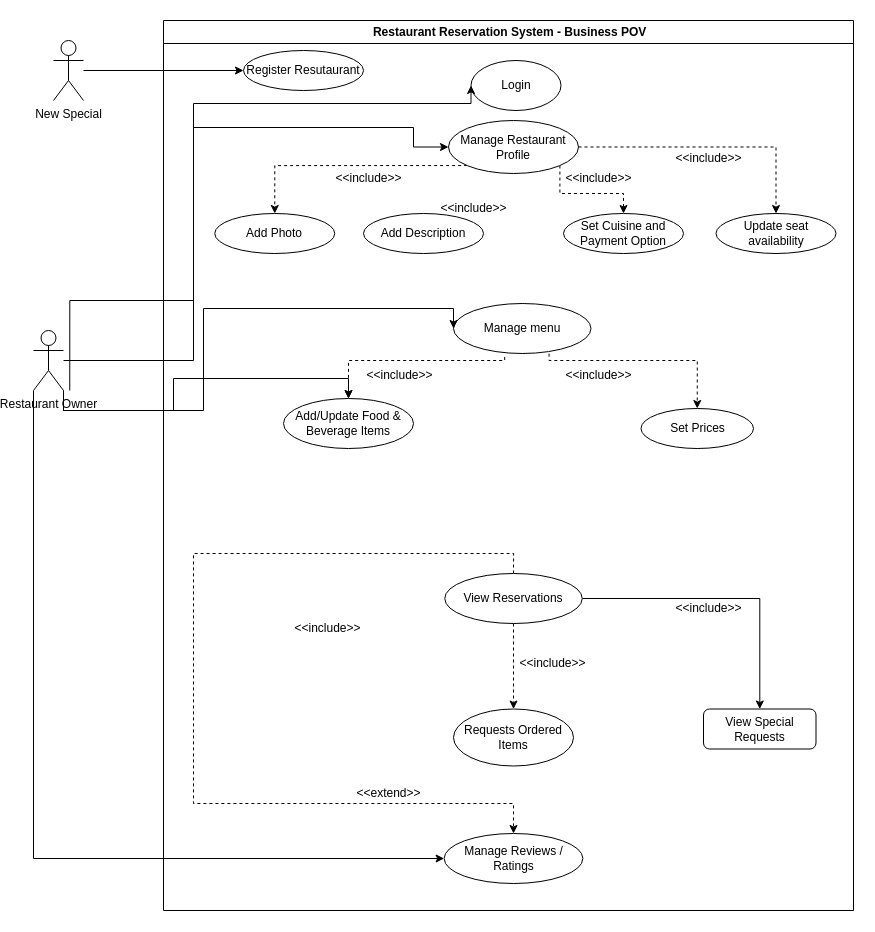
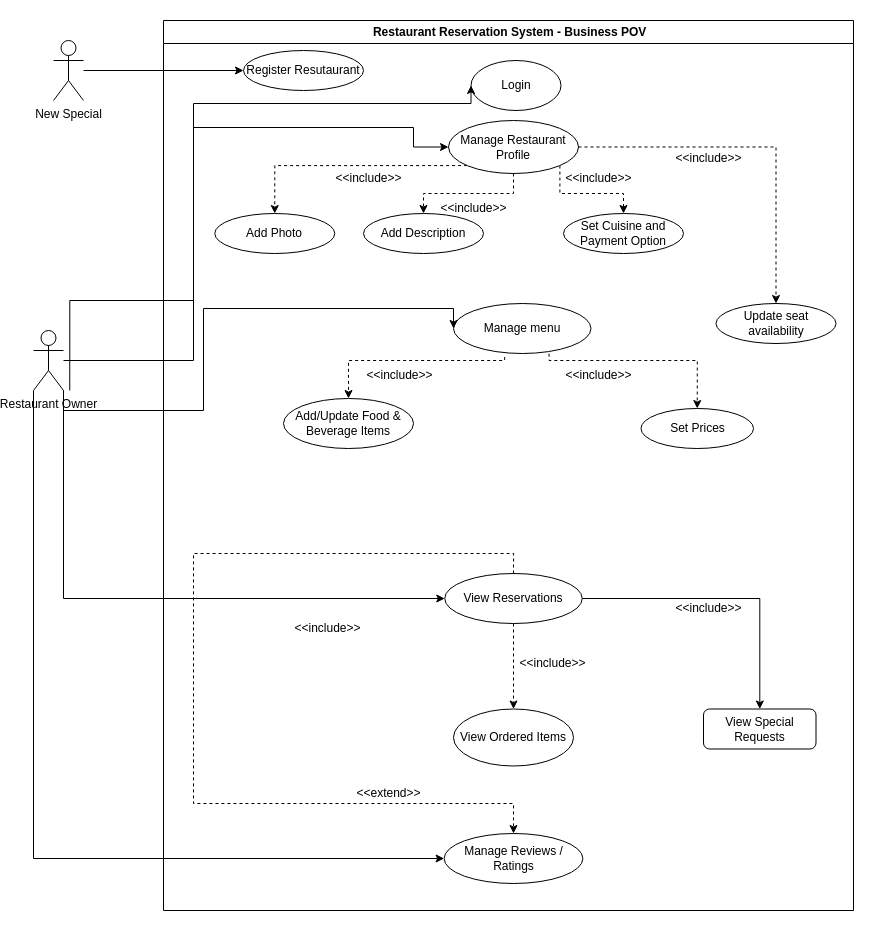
  <mxCell id="0" />
  <mxCell id="1" parent="0" />
  <mxCell id="2" value="&amp;nbsp;Restaurant Reservation System - Business POV" style="swimlane;whiteSpace=wrap;html=1;" parent="1" vertex="1"><mxGeometry x="150" y="20" width="690" height="890" as="geometry" /></mxCell>
  <mxCell id="3" value="Login" style="ellipse;whiteSpace=wrap;html=1;" parent="2" vertex="1"><mxGeometry x="307.5" y="40" width="90" height="50" as="geometry" /></mxCell>
  <mxCell id="4" style="edgeStyle=orthogonalEdgeStyle;rounded=0;orthogonalLoop=1;jettySize=auto;html=1;exitX=0;exitY=1;exitDx=0;exitDy=0;entryX=0.5;entryY=0;entryDx=0;entryDy=0;dashed=1;" parent="2" source="7" target="8" edge="1"><mxGeometry relative="1" as="geometry" /></mxCell>
  <mxCell id="5" style="edgeStyle=orthogonalEdgeStyle;rounded=0;orthogonalLoop=1;jettySize=auto;html=1;exitX=1;exitY=1;exitDx=0;exitDy=0;entryX=0.5;entryY=0;entryDx=0;entryDy=0;dashed=1;" parent="2" source="7" target="10" edge="1"><mxGeometry relative="1" as="geometry" /></mxCell>
  <mxCell id="6" style="edgeStyle=orthogonalEdgeStyle;rounded=0;orthogonalLoop=1;jettySize=auto;html=1;entryX=0.5;entryY=0;entryDx=0;entryDy=0;dashed=1;" parent="2" source="7" target="35" edge="1"><mxGeometry relative="1" as="geometry" /></mxCell>
  <mxCell id="7" value="Manage Restaurant Profile" style="ellipse;whiteSpace=wrap;html=1;" parent="2" vertex="1"><mxGeometry x="285" y="100" width="130" height="53" as="geometry" /></mxCell>
  <mxCell id="8" value="Add Photo" style="ellipse;whiteSpace=wrap;html=1;" parent="2" vertex="1"><mxGeometry x="51.25" y="193" width="120" height="40" as="geometry" /></mxCell>
  <mxCell id="9" value="Add Description" style="ellipse;whiteSpace=wrap;html=1;" parent="2" vertex="1"><mxGeometry x="200" y="193" width="120" height="40" as="geometry" /></mxCell>
  <mxCell id="10" value="Set Cuisine and Payment Option" style="ellipse;whiteSpace=wrap;html=1;" parent="2" vertex="1"><mxGeometry x="400" y="193" width="120" height="40" as="geometry" /></mxCell>
  <mxCell id="11" style="edgeStyle=orthogonalEdgeStyle;rounded=0;orthogonalLoop=1;jettySize=auto;html=1;entryX=0.5;entryY=0;entryDx=0;entryDy=0;dashed=1;exitX=0.695;exitY=1.004;exitDx=0;exitDy=0;exitPerimeter=0;" parent="2" source="13" target="14" edge="1"><mxGeometry relative="1" as="geometry"><Array as="points"><mxPoint x="386" y="340" /><mxPoint x="534" y="340" /></Array></mxGeometry></mxCell>
  <mxCell id="12" style="edgeStyle=orthogonalEdgeStyle;rounded=0;orthogonalLoop=1;jettySize=auto;html=1;entryX=0.5;entryY=0;entryDx=0;entryDy=0;dashed=1;exitX=0.372;exitY=1.071;exitDx=0;exitDy=0;exitPerimeter=0;" parent="2" source="13" target="15" edge="1"><mxGeometry relative="1" as="geometry"><Array as="points"><mxPoint x="341" y="340" /><mxPoint x="185" y="340" /></Array></mxGeometry></mxCell>
  <mxCell id="13" value="Manage menu" style="ellipse;whiteSpace=wrap;html=1;" parent="2" vertex="1"><mxGeometry x="290" y="283" width="137.5" height="50" as="geometry" /></mxCell>
  <mxCell id="14" value="Set Prices" style="ellipse;whiteSpace=wrap;html=1;" parent="2" vertex="1"><mxGeometry x="477.5" y="388" width="112.5" height="40" as="geometry" /></mxCell>
  <mxCell id="15" value="Add/Update Food &amp;amp; Beverage Items" style="ellipse;whiteSpace=wrap;html=1;" parent="2" vertex="1"><mxGeometry x="120" y="378" width="130" height="50" as="geometry" /></mxCell>
  <mxCell id="16" style="edgeStyle=orthogonalEdgeStyle;rounded=0;orthogonalLoop=1;jettySize=auto;html=1;dashed=0;" parent="2" source="19" target="21" edge="1"><mxGeometry relative="1" as="geometry" /></mxCell>
  <mxCell id="17" style="edgeStyle=orthogonalEdgeStyle;rounded=0;orthogonalLoop=1;jettySize=auto;html=1;entryX=0.5;entryY=0;entryDx=0;entryDy=0;dashed=1;exitX=0.5;exitY=1;exitDx=0;exitDy=0;" parent="2" source="19" target="20" edge="1"><mxGeometry relative="1" as="geometry"><Array as="points"><mxPoint x="350" y="680" /><mxPoint x="350" y="680" /></Array></mxGeometry></mxCell>
  <mxCell id="18" style="edgeStyle=orthogonalEdgeStyle;rounded=0;orthogonalLoop=1;jettySize=auto;html=1;entryX=0.5;entryY=0;entryDx=0;entryDy=0;dashed=1;" parent="2" source="19" target="22" edge="1"><mxGeometry relative="1" as="geometry"><Array as="points"><mxPoint x="350" y="533" /><mxPoint x="30" y="533" /><mxPoint x="30" y="783" /><mxPoint x="350" y="783" /></Array></mxGeometry></mxCell>
  <mxCell id="19" value="View Reservations" style="ellipse;whiteSpace=wrap;html=1;" parent="2" vertex="1"><mxGeometry x="281.25" y="553" width="137.5" height="50" as="geometry" /></mxCell>
- <mxCell id="20" value="Requests Ordered Items" style="ellipse;whiteSpace=wrap;html=1;" parent="2" vertex="1"><mxGeometry x="290" y="688.5" width="120" height="57" as="geometry" /></mxCell>
+ <mxCell id="20" value="View Ordered Items" style="ellipse;whiteSpace=wrap;html=1;" parent="2" vertex="1"><mxGeometry x="290" y="688.5" width="120" height="57" as="geometry" /></mxCell>
  <mxCell id="21" value="View Special Requests" style="whiteSpace=wrap;html=1;rounded=1;" parent="2" vertex="1"><mxGeometry x="540" y="688.5" width="112.5" height="40" as="geometry" /></mxCell>
  <mxCell id="22" value="Manage Reviews / Ratings" style="ellipse;whiteSpace=wrap;html=1;" parent="2" vertex="1"><mxGeometry x="280.63" y="813" width="138.75" height="50" as="geometry" /></mxCell>
  <mxCell id="23" value="&amp;lt;&amp;lt;include&amp;gt;&amp;gt;" style="text;html=1;align=center;verticalAlign=middle;resizable=0;points=[];autosize=1;strokeColor=none;fillColor=none;" parent="2" vertex="1"><mxGeometry x="160" y="143" width="90" height="30" as="geometry" /></mxCell>
+ <mxCell id="24" style="edgeStyle=orthogonalEdgeStyle;rounded=0;orthogonalLoop=1;jettySize=auto;html=1;exitX=0.5;exitY=1;exitDx=0;exitDy=0;entryX=0.5;entryY=0;entryDx=0;entryDy=0;dashed=1;" parent="2" source="7" target="9" edge="1"><mxGeometry relative="1" as="geometry"><mxPoint x="318" y="157" as="sourcePoint" /><mxPoint x="174" y="203" as="targetPoint" /></mxGeometry></mxCell>
  <mxCell id="25" value="&amp;lt;&amp;lt;include&amp;gt;&amp;gt;" style="text;html=1;align=center;verticalAlign=middle;resizable=0;points=[];autosize=1;strokeColor=none;fillColor=none;" parent="2" vertex="1"><mxGeometry x="265" y="173" width="90" height="30" as="geometry" /></mxCell>
  <mxCell id="26" value="&amp;lt;&amp;lt;include&amp;gt;&amp;gt;" style="text;html=1;align=center;verticalAlign=middle;resizable=0;points=[];autosize=1;strokeColor=none;fillColor=none;" parent="2" vertex="1"><mxGeometry x="390" y="143" width="90" height="30" as="geometry" /></mxCell>
  <mxCell id="27" value="&amp;lt;&amp;lt;include&amp;gt;&amp;gt;" style="text;html=1;align=center;verticalAlign=middle;resizable=0;points=[];autosize=1;strokeColor=none;fillColor=none;" parent="2" vertex="1"><mxGeometry x="190.63" y="340" width="90" height="30" as="geometry" /></mxCell>
  <mxCell id="28" value="&amp;lt;&amp;lt;include&amp;gt;&amp;gt;" style="text;html=1;align=center;verticalAlign=middle;resizable=0;points=[];autosize=1;strokeColor=none;fillColor=none;" parent="2" vertex="1"><mxGeometry x="118.75" y="593" width="90" height="30" as="geometry" /></mxCell>
  <mxCell id="29" value="&amp;lt;&amp;lt;include&amp;gt;&amp;gt;" style="text;html=1;align=center;verticalAlign=middle;resizable=0;points=[];autosize=1;strokeColor=none;fillColor=none;" parent="2" vertex="1"><mxGeometry x="500" y="573" width="90" height="30" as="geometry" /></mxCell>
  <mxCell id="30" value="&lt;div style=&quot;line-height: 50%;&quot;&gt;&amp;lt;&amp;lt;include&amp;gt;&amp;gt;&lt;/div&gt;" style="text;html=1;align=center;verticalAlign=middle;resizable=0;points=[];autosize=1;strokeColor=none;fillColor=none;strokeWidth=1;" parent="2" vertex="1"><mxGeometry x="344" y="633" width="90" height="20" as="geometry" /></mxCell>
  <mxCell id="31" value="&lt;div style=&quot;line-height: 50%;&quot;&gt;&amp;lt;&amp;lt;extend&amp;gt;&amp;gt;&lt;/div&gt;" style="text;html=1;align=center;verticalAlign=middle;resizable=0;points=[];autosize=1;strokeColor=none;fillColor=none;strokeWidth=1;" parent="2" vertex="1"><mxGeometry x="180" y="763" width="90" height="20" as="geometry" /></mxCell>
  <mxCell id="32" style="edgeStyle=orthogonalEdgeStyle;rounded=0;orthogonalLoop=1;jettySize=auto;html=1;exitX=1;exitY=0.333;exitDx=0;exitDy=0;exitPerimeter=0;entryX=0;entryY=0.5;entryDx=0;entryDy=0;" parent="2" target="3" edge="1"><mxGeometry relative="1" as="geometry"><mxPoint x="-93.75" y="370.0" as="sourcePoint" /><mxPoint x="290" y="80" as="targetPoint" /><Array as="points"><mxPoint x="-94" y="280" /><mxPoint x="30" y="280" /><mxPoint x="30" y="83" /><mxPoint x="308" y="83" /></Array></mxGeometry></mxCell>
  <mxCell id="33" value="Register Resutaurant" style="ellipse;whiteSpace=wrap;html=1;" parent="2" vertex="1"><mxGeometry x="80" y="30" width="120" height="40" as="geometry" /></mxCell>
  <mxCell id="34" value="&amp;lt;&amp;lt;include&amp;gt;&amp;gt;" style="text;html=1;align=center;verticalAlign=middle;resizable=0;points=[];autosize=1;strokeColor=none;fillColor=none;" parent="2" vertex="1"><mxGeometry x="390" y="340" width="90" height="30" as="geometry" /></mxCell>
- <mxCell id="35" value="Update seat availability" style="ellipse;whiteSpace=wrap;html=1;" parent="2" vertex="1"><mxGeometry x="552.5" y="193" width="120" height="40" as="geometry" /></mxCell>
+ <mxCell id="35" value="Update seat availability" style="ellipse;whiteSpace=wrap;html=1;" parent="2" vertex="1"><mxGeometry x="552.5" y="283" width="120" height="40" as="geometry" /></mxCell>
  <mxCell id="36" value="&amp;lt;&amp;lt;include&amp;gt;&amp;gt;" style="text;html=1;align=center;verticalAlign=middle;resizable=0;points=[];autosize=1;strokeColor=none;fillColor=none;" parent="2" vertex="1"><mxGeometry x="500" y="123" width="90" height="30" as="geometry" /></mxCell>
  <mxCell id="37" style="edgeStyle=orthogonalEdgeStyle;rounded=0;orthogonalLoop=1;jettySize=auto;html=1;entryX=0;entryY=0.5;entryDx=0;entryDy=0;" parent="1" source="41" target="7" edge="1"><mxGeometry relative="1" as="geometry"><Array as="points"><mxPoint x="180" y="360" /><mxPoint x="180" y="127" /><mxPoint x="400" y="127" /></Array></mxGeometry></mxCell>
  <mxCell id="38" style="edgeStyle=orthogonalEdgeStyle;rounded=0;orthogonalLoop=1;jettySize=auto;html=1;exitX=1;exitY=1;exitDx=0;exitDy=0;exitPerimeter=0;entryX=0;entryY=0.5;entryDx=0;entryDy=0;" parent="1" source="41" target="13" edge="1"><mxGeometry relative="1" as="geometry"><Array as="points"><mxPoint x="50" y="410" /><mxPoint x="190" y="410" /><mxPoint x="190" y="308" /></Array></mxGeometry></mxCell>
- <mxCell id="39" style="edgeStyle=orthogonalEdgeStyle;rounded=0;orthogonalLoop=1;jettySize=auto;html=1;exitX=1;exitY=1;exitDx=0;exitDy=0;exitPerimeter=0;" parent="1" source="41" target="15" edge="1"><mxGeometry relative="1" as="geometry" /></mxCell>
+ <mxCell id="39" style="edgeStyle=orthogonalEdgeStyle;rounded=0;orthogonalLoop=1;jettySize=auto;html=1;exitX=1;exitY=1;exitDx=0;exitDy=0;exitPerimeter=0;entryX=0;entryY=0.5;entryDx=0;entryDy=0;" parent="1" source="41" target="19" edge="1"><mxGeometry relative="1" as="geometry" /></mxCell>
  <mxCell id="40" style="edgeStyle=orthogonalEdgeStyle;rounded=0;orthogonalLoop=1;jettySize=auto;html=1;exitX=0;exitY=1;exitDx=0;exitDy=0;exitPerimeter=0;entryX=0;entryY=0.5;entryDx=0;entryDy=0;" parent="1" source="41" target="22" edge="1"><mxGeometry relative="1" as="geometry" /></mxCell>
  <mxCell id="41" value="&lt;div&gt;Restaurant Owner&lt;/div&gt;" style="shape=umlActor;verticalLabelPosition=bottom;verticalAlign=top;html=1;outlineConnect=0;" parent="1" vertex="1"><mxGeometry x="20" y="330" width="30" height="60" as="geometry" /></mxCell>
  <mxCell id="42" style="edgeStyle=orthogonalEdgeStyle;rounded=0;orthogonalLoop=1;jettySize=auto;html=1;entryX=0;entryY=0.5;entryDx=0;entryDy=0;" parent="1" source="43" target="33" edge="1"><mxGeometry relative="1" as="geometry" /></mxCell>
  <mxCell id="43" value="New Special" style="shape=umlActor;verticalLabelPosition=bottom;verticalAlign=top;html=1;outlineConnect=0;" parent="1" vertex="1"><mxGeometry x="40" y="40" width="30" height="60" as="geometry" /></mxCell>
